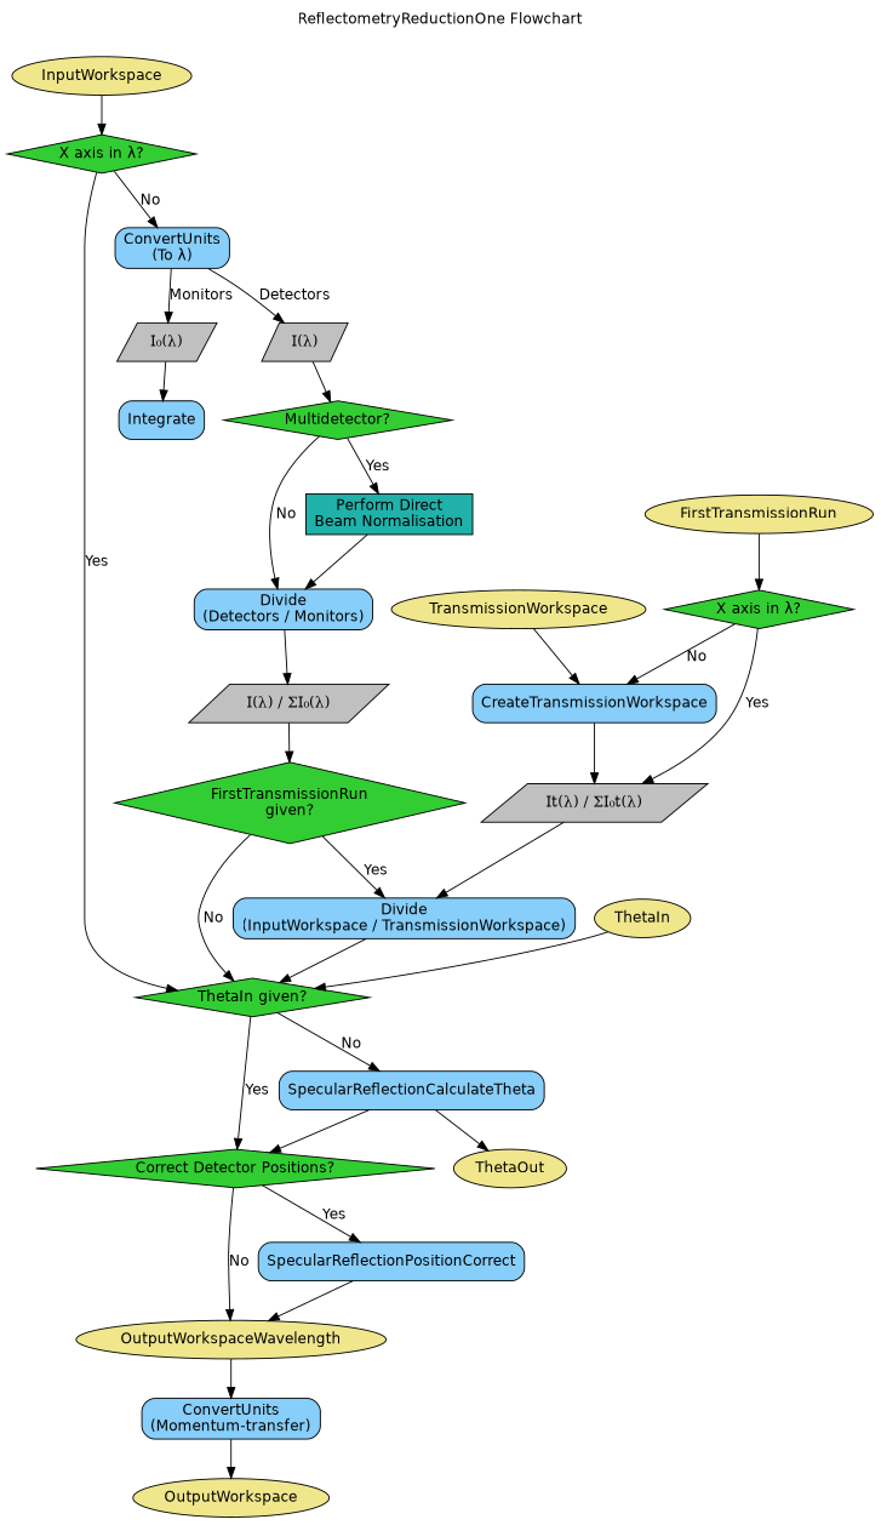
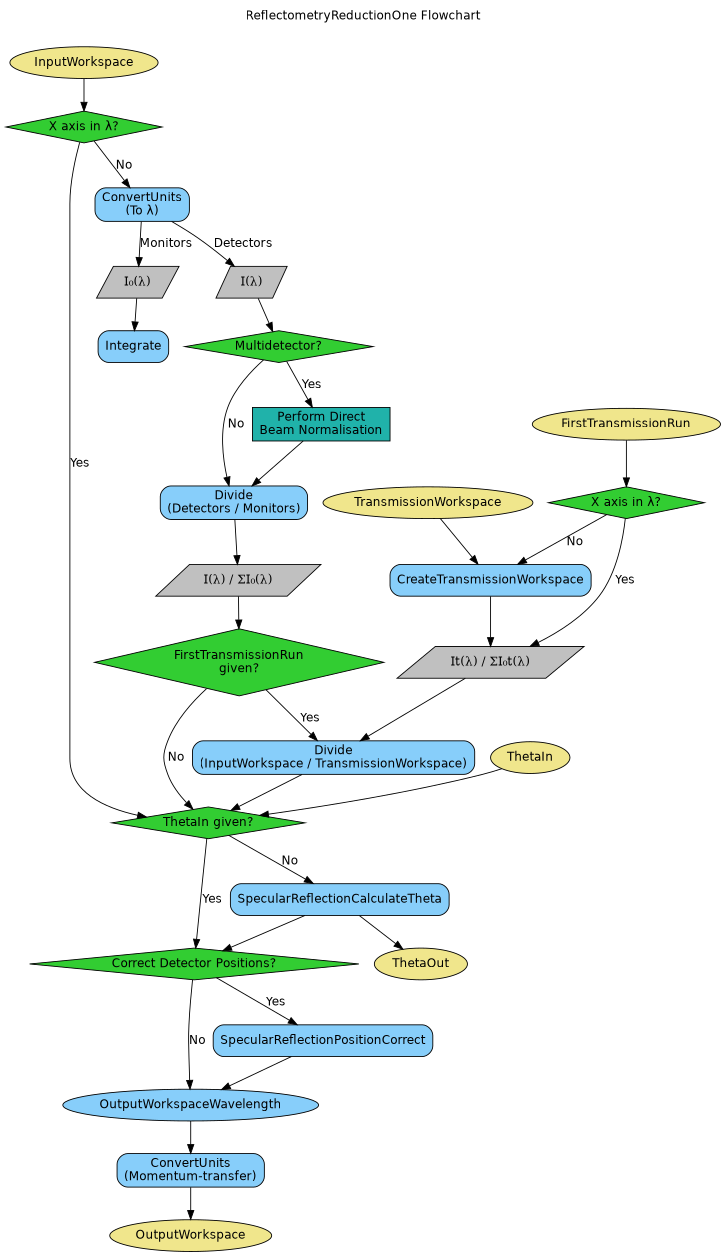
  digraph {
    fontname=Helvetica
    label="ReflectometryReductionOne Flowchart"
    labelloc=t
    node [fillcolor=lightskyblue fontname=Helvetica shape=rectangle style=filled]
    edge [fontname=Helvetica]
    n1 [fillcolor=khaki label=InputWorkspace shape=oval]
    n2 [fillcolor=khaki label=FirstTransmissionRun shape=oval]
    n3 [fillcolor=khaki label=TransmissionWorkspace shape=oval]
-   n4 [fillcolor=khaki label=OutputWorkspaceWavelength shape=oval]
+   n4 [label=OutputWorkspaceWavelength shape=oval]
    n5 [fillcolor=khaki label=OutputWorkspace shape=oval]
    n6 [fillcolor=khaki label=ThetaIn shape=oval]
    n7 [fillcolor=khaki label=ThetaOut shape=oval]
    n8 [fillcolor=limegreen label="X axis in &lambda;?" shape=diamond]
    n9 [fillcolor=limegreen label="Multidetector?" shape=diamond]
    n10 [fillcolor=limegreen label="FirstTransmissionRun\ngiven?" shape=diamond]
    n11 [fillcolor=limegreen label="X axis in &lambda;?" shape=diamond]
    n12 [fillcolor=limegreen label="ThetaIn given?" shape=diamond]
    n13 [fillcolor=limegreen label="Correct Detector Positions?" shape=diamond]
    n14 [label=SpecularReflectionCalculateTheta style="rounded,filled"]
    n15 [label="ConvertUnits\n(Momentum-transfer)" style="rounded,filled"]
    n16 [label="ConvertUnits\n(To &lambda;)" style="rounded,filled"]
    n17 [label=CreateTransmissionWorkspace style="rounded,filled"]
    n18 [label="Divide\n(Detectors / Monitors)" style="rounded,filled"]
    n19 [label="Divide\n(InputWorkspace / TransmissionWorkspace)" style="rounded,filled"]
    n20 [label=Integrate style="rounded,filled"]
    n21 [label=SpecularReflectionPositionCorrect style="rounded,filled"]
    n22 [fillcolor=lightseagreen label="Perform Direct\nBeam Normalisation"]
    n23 [fillcolor=grey fontname="Times-Roman" label="I&#8320;(&lambda;)" shape=parallelogram]
    n24 [fillcolor=grey fontname="Times-Roman" label="I(&lambda;)" shape=parallelogram]
    n25 [fillcolor=grey fontname="Times-Roman" label="I(&lambda;) / &Sigma;I&#8320;(&lambda;)" shape=parallelogram]
    n26 [fillcolor=grey fontname="Times-Roman" label="It(&lambda;) / &Sigma;I&#8320;t(&lambda;)" shape=parallelogram]
    subgraph sub_1 {
      n1
      n2
      n3
      n4
      n5
      n6
      n7
    }
    subgraph sub_2 {
      n8
      n9
      n10
      n11
      n12
      n13
    }
    subgraph sub_3 {
      n14
      n15
      n16
      n17
      n18
      n19
      n20
      n21
    }
    subgraph sub_4 {
      n22
    }
    subgraph sub_5 {
      n23
      n24
      n25
      n26
    }
    n1 -> n8
    n2 -> n11
    n3 -> n17
    n4 -> n15
    n6 -> n12
    n8 -> n12 [label=Yes]
    n8 -> n16 [label=No]
    n9 -> n18 [label=No]
    n9 -> n22 [label=Yes]
    n10 -> n12 [label=No]
    n10 -> n19 [label=Yes]
    n11 -> n17 [label=No]
    n11 -> n26 [label=Yes]
    n12 -> n13 [label=Yes]
    n12 -> n14 [label=No]
    n13 -> n4 [label=No]
    n13 -> n21 [label=Yes]
    n14 -> n7
    n14 -> n13
    n15 -> n5
    n16 -> n23 [label=Monitors]
    n16 -> n24 [label=Detectors]
    n17 -> n26
    n18 -> n25
    n19 -> n12
    n21 -> n4
    n22 -> n18
    n23 -> n20
    n24 -> n9
    n25 -> n10
    n26 -> n19
  }
